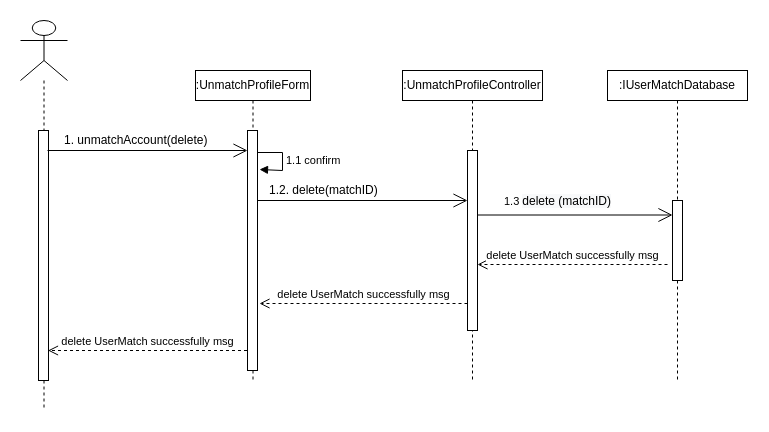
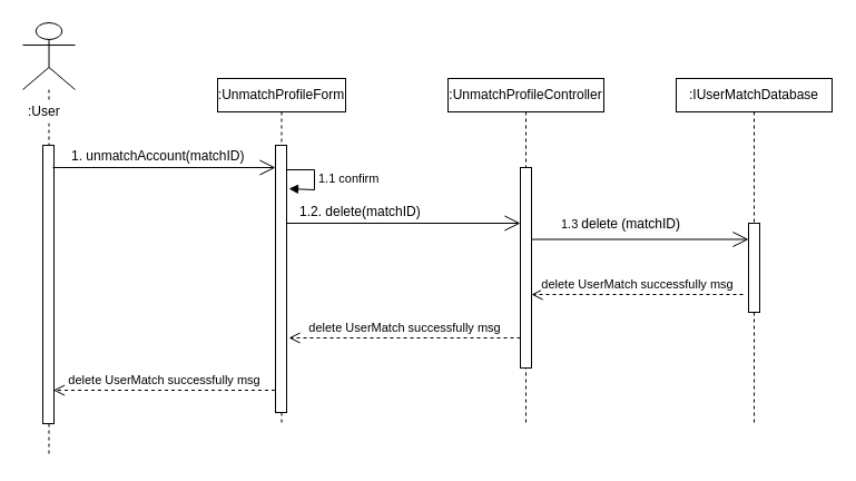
  <mxCell id="0" />
  <mxCell id="1" parent="0" />
  <mxCell id="2" value="&lt;span style=&quot;text-align: left ; white-space: nowrap&quot;&gt;:UnmatchProfileForm&lt;/span&gt;" style="shape=umlLifeline;perimeter=lifelinePerimeter;whiteSpace=wrap;html=1;container=1;collapsible=0;recursiveResize=0;outlineConnect=0;size=30;" vertex="1" parent="1"><mxGeometry x="195" y="70" width="115" height="310" as="geometry" /></mxCell>
  <mxCell id="3" value="&lt;span style=&quot;text-align: left ; white-space: nowrap&quot;&gt;:UnmatchProfileController&lt;/span&gt;" style="shape=umlLifeline;perimeter=lifelinePerimeter;whiteSpace=wrap;html=1;container=1;collapsible=0;recursiveResize=0;outlineConnect=0;size=30;" vertex="1" parent="1"><mxGeometry x="402" y="70" width="140" height="310" as="geometry" /></mxCell>
  <mxCell id="4" value="&lt;span style=&quot;text-align: left ; white-space: nowrap&quot;&gt;:IUserMatchDatabase&lt;/span&gt;" style="shape=umlLifeline;perimeter=lifelinePerimeter;whiteSpace=wrap;html=1;container=1;collapsible=0;recursiveResize=0;outlineConnect=0;size=30;" vertex="1" parent="1"><mxGeometry x="607" y="70" width="140" height="310" as="geometry" /></mxCell>
  <mxCell id="5" value="" style="shape=umlLifeline;participant=umlActor;perimeter=lifelinePerimeter;whiteSpace=wrap;html=1;container=1;collapsible=0;recursiveResize=0;verticalAlign=top;spacingTop=36;labelBackgroundColor=#ffffff;outlineConnect=0;size=60;" vertex="1" parent="1"><mxGeometry x="20" y="20" width="47" height="390" as="geometry" /></mxCell>
  <mxCell id="6" value="" style="html=1;points=[];perimeter=orthogonalPerimeter;" vertex="1" parent="5"><mxGeometry x="18" y="110" width="10" height="250" as="geometry" /></mxCell>
+ <mxCell id="7" value=":User" style="text;html=1;resizable=0;points=[];autosize=1;align=left;verticalAlign=top;spacingTop=-4;fillColor=#ffffff;" vertex="1" parent="5"><mxGeometry x="3" y="70" width="40" height="20" as="geometry" /></mxCell>
  <mxCell id="8" value="" style="endArrow=open;endFill=1;endSize=12;html=1;" edge="1" parent="1"><mxGeometry width="160" relative="1" as="geometry"><mxPoint x="47" y="150" as="sourcePoint" /><mxPoint x="247" y="150" as="targetPoint" /></mxGeometry></mxCell>
  <mxCell id="9" value="1.1 confirm" style="edgeStyle=orthogonalEdgeStyle;html=1;align=left;spacingLeft=2;endArrow=block;rounded=0;" edge="1" parent="1"><mxGeometry relative="1" as="geometry"><mxPoint x="257" y="152" as="sourcePoint" /><Array as="points"><mxPoint x="282" y="152" /><mxPoint x="282" y="170" /></Array><mxPoint x="259" y="169" as="targetPoint" /></mxGeometry></mxCell>
  <mxCell id="10" value="" style="endArrow=open;endFill=1;endSize=12;html=1;" edge="1" parent="1"><mxGeometry width="160" relative="1" as="geometry"><mxPoint x="257" y="200" as="sourcePoint" /><mxPoint x="467" y="200" as="targetPoint" /></mxGeometry></mxCell>
  <mxCell id="11" value="delete UserMatch successfully msg" style="html=1;verticalAlign=bottom;endArrow=open;dashed=1;endSize=8;exitX=0;exitY=0.9;exitDx=0;exitDy=0;exitPerimeter=0;" edge="1" parent="1"><mxGeometry relative="1" as="geometry"><mxPoint x="467" y="303" as="sourcePoint" /><mxPoint x="259" y="303" as="targetPoint" /></mxGeometry></mxCell>
  <mxCell id="12" value="delete UserMatch successfully msg" style="html=1;verticalAlign=bottom;endArrow=open;dashed=1;endSize=8;" edge="1" parent="1"><mxGeometry relative="1" as="geometry"><mxPoint x="246.5" y="350" as="sourcePoint" /><mxPoint x="47.5" y="350" as="targetPoint" /></mxGeometry></mxCell>
- <mxCell id="13" value="1. unmatchAccount(delete)" style="text;html=1;resizable=0;points=[];autosize=1;align=left;verticalAlign=top;spacingTop=-4;" vertex="1" parent="1"><mxGeometry x="62" y="130" width="170" height="20" as="geometry" /></mxCell>
+ <mxCell id="13" value="1. unmatchAccount(matchID)" style="text;html=1;resizable=0;points=[];autosize=1;align=left;verticalAlign=top;spacingTop=-4;" vertex="1" parent="1"><mxGeometry x="62" y="130" width="170" height="20" as="geometry" /></mxCell>
  <mxCell id="14" value="1.2. delete(matchID)" style="text;html=1;resizable=0;points=[];autosize=1;align=left;verticalAlign=top;spacingTop=-4;" vertex="1" parent="1"><mxGeometry x="267" y="180" width="120" height="20" as="geometry" /></mxCell>
  <mxCell id="15" value="" style="html=1;points=[];perimeter=orthogonalPerimeter;" vertex="1" parent="1"><mxGeometry x="247" y="130" width="10" height="240" as="geometry" /></mxCell>
  <mxCell id="16" value="1.3 &lt;span style=&quot;font-size: 12px ; text-align: left ; background-color: rgb(248 , 249 , 250)&quot;&gt;delete (matchID)&lt;/span&gt;" style="endArrow=open;endFill=1;endSize=12;html=1;" edge="1" parent="1" target="18"><mxGeometry x="-0.179" y="15" width="160" relative="1" as="geometry"><mxPoint x="477" y="214.5" as="sourcePoint" /><mxPoint x="637" y="214.5" as="targetPoint" /><mxPoint y="1" as="offset" /></mxGeometry></mxCell>
  <mxCell id="17" value="delete UserMatch successfully msg" style="html=1;verticalAlign=bottom;endArrow=open;dashed=1;endSize=8;" edge="1" parent="1"><mxGeometry relative="1" as="geometry"><mxPoint x="667" y="264" as="sourcePoint" /><mxPoint x="477" y="264" as="targetPoint" /></mxGeometry></mxCell>
  <mxCell id="18" value="" style="html=1;points=[];perimeter=orthogonalPerimeter;" vertex="1" parent="1"><mxGeometry x="672" y="200" width="10" height="80" as="geometry" /></mxCell>
  <mxCell id="19" value="" style="html=1;points=[];perimeter=orthogonalPerimeter;" vertex="1" parent="1"><mxGeometry x="467" y="150" width="10" height="180" as="geometry" /></mxCell>
